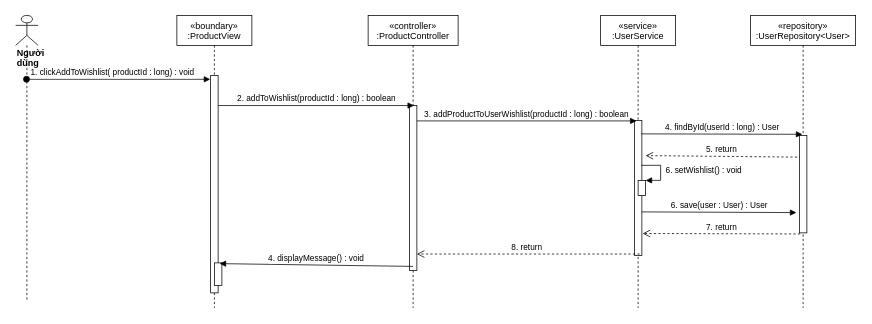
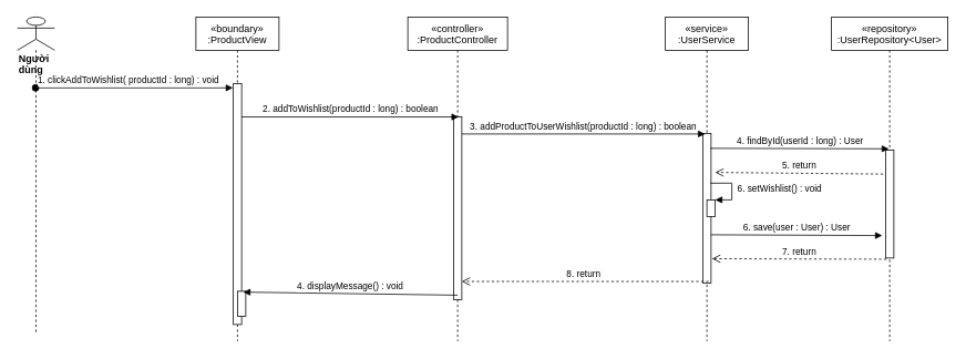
  <mxCell id="0" />
  <mxCell id="1" parent="0" />
  <mxCell id="2" value="«boundary»&#10;:ProductView" style="shape=umlLifeline;perimeter=lifelinePerimeter;container=1;collapsible=0;recursiveResize=0;rounded=0;shadow=0;strokeWidth=1;" vertex="1" parent="1"><mxGeometry x="235" y="20" width="100" height="390" as="geometry" /></mxCell>
  <mxCell id="3" value="" style="points=[];perimeter=orthogonalPerimeter;rounded=0;shadow=0;strokeWidth=1;" vertex="1" parent="2"><mxGeometry x="45" y="80" width="10" height="290" as="geometry" /></mxCell>
  <mxCell id="4" value="" style="html=1;points=[];perimeter=orthogonalPerimeter;" vertex="1" parent="2"><mxGeometry x="50" y="330" width="10" height="30" as="geometry" /></mxCell>
  <mxCell id="5" value="«controller»&#10;:ProductController" style="shape=umlLifeline;perimeter=lifelinePerimeter;container=1;collapsible=0;recursiveResize=0;rounded=0;shadow=0;strokeWidth=1;" vertex="1" parent="1"><mxGeometry x="490" y="20" width="120" height="390" as="geometry" /></mxCell>
  <mxCell id="6" value="" style="points=[];perimeter=orthogonalPerimeter;rounded=0;shadow=0;strokeWidth=1;" vertex="1" parent="5"><mxGeometry x="55" y="120" width="10" height="220" as="geometry" /></mxCell>
- <mxCell id="7" value="&lt;div&gt;&lt;b&gt;Người dùng&lt;/b&gt;&lt;/div&gt;" style="shape=umlLifeline;participant=umlActor;perimeter=lifelinePerimeter;whiteSpace=wrap;html=1;container=1;collapsible=0;recursiveResize=0;verticalAlign=top;spacingTop=36;outlineConnect=0;align=left;" vertex="1" parent="1"><mxGeometry x="20" y="20" width="30" height="380" as="geometry" /></mxCell>
+ <mxCell id="7" value="&lt;div&gt;&lt;b&gt;Người dùng&lt;/b&gt;&lt;/div&gt;" style="shape=umlLifeline;participant=umlActor;perimeter=lifelinePerimeter;whiteSpace=wrap;html=1;container=1;collapsible=0;recursiveResize=0;verticalAlign=top;spacingTop=36;outlineConnect=0;align=left;" vertex="1" parent="1"><mxGeometry x="20" y="20" width="45" height="380" as="geometry" /></mxCell>
  <mxCell id="8" value="1. clickAddToWishlist( productId : long) : void" style="verticalAlign=bottom;startArrow=oval;endArrow=block;startSize=8;shadow=0;strokeWidth=1;entryX=-0.05;entryY=0.018;entryDx=0;entryDy=0;entryPerimeter=0;" edge="1" parent="1" source="7" target="3"><mxGeometry x="-0.06" relative="1" as="geometry"><mxPoint x="10" y="110" as="sourcePoint" /><mxPoint as="offset" /></mxGeometry></mxCell>
  <mxCell id="9" value="«service»&#10;:UserService" style="shape=umlLifeline;perimeter=lifelinePerimeter;container=1;collapsible=0;recursiveResize=0;rounded=0;shadow=0;strokeWidth=1;" vertex="1" parent="1"><mxGeometry x="800" y="20" width="100" height="390" as="geometry" /></mxCell>
  <mxCell id="10" value="" style="points=[];perimeter=orthogonalPerimeter;rounded=0;shadow=0;strokeWidth=1;" vertex="1" parent="9"><mxGeometry x="45" y="140" width="10" height="180" as="geometry" /></mxCell>
  <mxCell id="11" value="2. addToWishlist(productId : long) : boolean" style="html=1;verticalAlign=bottom;endArrow=block;entryX=0.617;entryY=0.001;entryDx=0;entryDy=0;entryPerimeter=0;" edge="1" parent="1" source="3" target="6"><mxGeometry width="80" relative="1" as="geometry"><mxPoint x="230" y="188" as="sourcePoint" /><mxPoint x="410" y="150" as="targetPoint" /></mxGeometry></mxCell>
  <mxCell id="12" value="3. addProductToUserWishlist(productId : long) : boolean" style="html=1;verticalAlign=bottom;endArrow=block;entryX=0.283;entryY=0.004;entryDx=0;entryDy=0;entryPerimeter=0;" edge="1" parent="1" source="6" target="10"><mxGeometry width="80" relative="1" as="geometry"><mxPoint x="580" y="150" as="sourcePoint" /><mxPoint x="670" y="220" as="targetPoint" /></mxGeometry></mxCell>
  <mxCell id="13" value="8. return&amp;nbsp;" style="html=1;verticalAlign=bottom;endArrow=open;dashed=1;endSize=8;exitX=0.7;exitY=0.99;exitDx=0;exitDy=0;exitPerimeter=0;" edge="1" parent="1" source="10" target="6"><mxGeometry relative="1" as="geometry"><mxPoint x="780" y="310" as="sourcePoint" /><mxPoint x="560" y="310" as="targetPoint" /></mxGeometry></mxCell>
  <mxCell id="14" value="4. displayMessage() : void" style="verticalAlign=bottom;endArrow=block;shadow=0;strokeWidth=1;exitX=0.5;exitY=0.976;exitDx=0;exitDy=0;exitPerimeter=0;entryX=0.7;entryY=0.033;entryDx=0;entryDy=0;entryPerimeter=0;" edge="1" parent="1" source="6" target="4"><mxGeometry relative="1" as="geometry"><mxPoint x="475" y="310" as="sourcePoint" /><mxPoint x="260" y="341" as="targetPoint" /></mxGeometry></mxCell>
  <mxCell id="15" value="«repository»&#10;:UserRepository&lt;User&gt;" style="shape=umlLifeline;perimeter=lifelinePerimeter;container=1;collapsible=0;recursiveResize=0;rounded=0;shadow=0;strokeWidth=1;" vertex="1" parent="1"><mxGeometry x="1000" y="20" width="140" height="390" as="geometry" /></mxCell>
  <mxCell id="16" value="" style="points=[];perimeter=orthogonalPerimeter;rounded=0;shadow=0;strokeWidth=1;" vertex="1" parent="15"><mxGeometry x="65" y="160" width="10" height="130" as="geometry" /></mxCell>
  <mxCell id="17" value="6. save(user : User) : User" style="html=1;verticalAlign=bottom;endArrow=block;entryX=-0.4;entryY=0.792;entryDx=0;entryDy=0;entryPerimeter=0;exitX=1;exitY=0.678;exitDx=0;exitDy=0;exitPerimeter=0;" edge="1" parent="1" source="10" target="16"><mxGeometry width="80" relative="1" as="geometry"><mxPoint x="859" y="243" as="sourcePoint" /><mxPoint x="750" y="200" as="targetPoint" /></mxGeometry></mxCell>
  <mxCell id="18" value="7. return" style="html=1;verticalAlign=bottom;endArrow=open;dashed=1;endSize=8;entryX=1.1;entryY=0.838;entryDx=0;entryDy=0;entryPerimeter=0;exitX=0.1;exitY=1.011;exitDx=0;exitDy=0;exitPerimeter=0;" edge="1" parent="1" source="16" target="10"><mxGeometry relative="1" as="geometry"><mxPoint x="1030" y="269" as="sourcePoint" /><mxPoint x="857" y="219" as="targetPoint" /></mxGeometry></mxCell>
  <mxCell id="19" value="4. findById(userId : long) : User" style="html=1;verticalAlign=bottom;endArrow=block;entryX=0.4;entryY=-0.011;entryDx=0;entryDy=0;entryPerimeter=0;exitX=0.9;exitY=0.1;exitDx=0;exitDy=0;exitPerimeter=0;" edge="1" parent="1" source="10" target="16"><mxGeometry width="80" relative="1" as="geometry"><mxPoint x="860" y="179" as="sourcePoint" /><mxPoint x="780" y="180" as="targetPoint" /></mxGeometry></mxCell>
  <mxCell id="20" value="5. return" style="html=1;verticalAlign=bottom;endArrow=open;dashed=1;endSize=8;entryX=1.5;entryY=0.261;entryDx=0;entryDy=0;entryPerimeter=0;exitX=-0.3;exitY=0.223;exitDx=0;exitDy=0;exitPerimeter=0;" edge="1" parent="1" source="16" target="10"><mxGeometry relative="1" as="geometry"><mxPoint x="780" y="180" as="sourcePoint" /><mxPoint x="860" y="206" as="targetPoint" /></mxGeometry></mxCell>
  <mxCell id="21" value="" style="html=1;points=[];perimeter=orthogonalPerimeter;" vertex="1" parent="1"><mxGeometry x="850" y="240" width="10" height="20" as="geometry" /></mxCell>
  <mxCell id="22" value="&amp;nbsp;6. setWishlist() : void" style="edgeStyle=orthogonalEdgeStyle;html=1;align=left;spacingLeft=2;endArrow=block;rounded=0;entryX=1;entryY=0;exitX=0.9;exitY=0.333;exitDx=0;exitDy=0;exitPerimeter=0;" edge="1" target="21" parent="1" source="10"><mxGeometry relative="1" as="geometry"><mxPoint x="865" y="220" as="sourcePoint" /><Array as="points"><mxPoint x="880" y="220" /><mxPoint x="880" y="240" /></Array></mxGeometry></mxCell>
